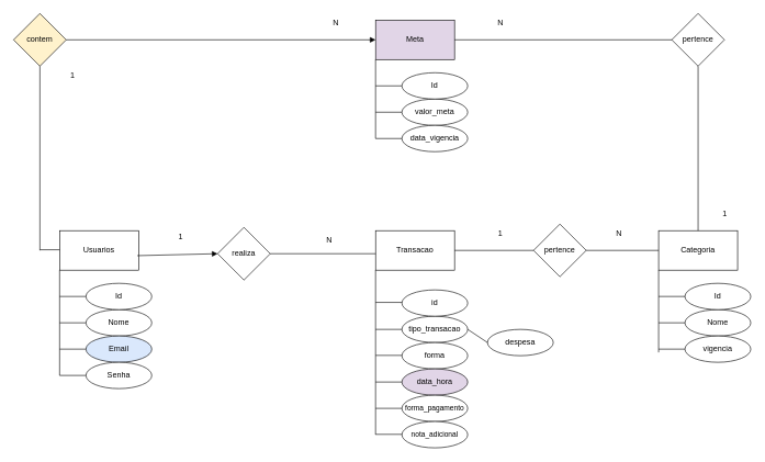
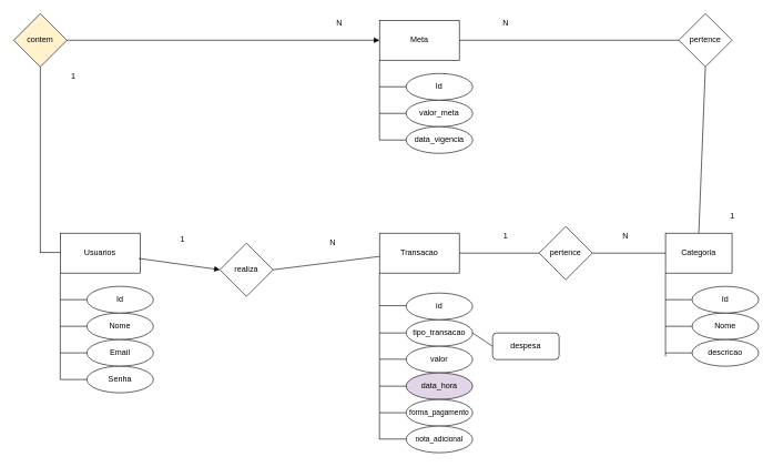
  <mxCell id="0" />
  <mxCell id="1" parent="0" />
  <mxCell id="2" value="Usuarios" style="rounded=0;whiteSpace=wrap;html=1;" parent="1" vertex="1"><mxGeometry x="90" y="350" width="120" height="60" as="geometry" /></mxCell>
  <mxCell id="3" value="" style="endArrow=none;html=1;rounded=0;entryX=0;entryY=1;entryDx=0;entryDy=0;" parent="1" target="2" edge="1"><mxGeometry width="50" height="50" relative="1" as="geometry"><mxPoint x="90" y="570" as="sourcePoint" /><mxPoint x="300" y="470" as="targetPoint" /></mxGeometry></mxCell>
  <mxCell id="4" value="" style="endArrow=none;html=1;rounded=0;" parent="1" edge="1"><mxGeometry width="50" height="50" relative="1" as="geometry"><mxPoint x="90" y="490" as="sourcePoint" /><mxPoint x="130" y="490" as="targetPoint" /></mxGeometry></mxCell>
  <mxCell id="5" value="Nome" style="ellipse;whiteSpace=wrap;html=1;" parent="1" vertex="1"><mxGeometry x="130" y="470" width="100" height="40" as="geometry" /></mxCell>
  <mxCell id="6" value="" style="endArrow=none;html=1;rounded=0;" parent="1" edge="1"><mxGeometry width="50" height="50" relative="1" as="geometry"><mxPoint x="90" y="530" as="sourcePoint" /><mxPoint x="130" y="530" as="targetPoint" /></mxGeometry></mxCell>
- <mxCell id="7" value="Email" style="ellipse;whiteSpace=wrap;html=1;fillColor=#dae8fc;" parent="1" vertex="1"><mxGeometry x="130" y="510" width="100" height="40" as="geometry" /></mxCell>
+ <mxCell id="7" value="Email" style="ellipse;whiteSpace=wrap;html=1;" parent="1" vertex="1"><mxGeometry x="130" y="510" width="100" height="40" as="geometry" /></mxCell>
  <mxCell id="8" value="" style="endArrow=none;html=1;rounded=0;" parent="1" edge="1"><mxGeometry width="50" height="50" relative="1" as="geometry"><mxPoint x="90" y="570" as="sourcePoint" /><mxPoint x="130" y="570" as="targetPoint" /></mxGeometry></mxCell>
  <mxCell id="9" value="Senha" style="ellipse;whiteSpace=wrap;html=1;" parent="1" vertex="1"><mxGeometry x="130" y="550" width="100" height="40" as="geometry" /></mxCell>
  <mxCell id="10" value="Transacao" style="rounded=0;whiteSpace=wrap;html=1;" parent="1" vertex="1"><mxGeometry x="570" y="350" width="120" height="60" as="geometry" /></mxCell>
  <mxCell id="11" value="" style="endArrow=none;html=1;rounded=0;entryX=0;entryY=1;entryDx=0;entryDy=0;" parent="1" target="10" edge="1"><mxGeometry width="50" height="50" relative="1" as="geometry"><mxPoint x="570" y="660" as="sourcePoint" /><mxPoint x="780" y="470" as="targetPoint" /></mxGeometry></mxCell>
  <mxCell id="12" value="" style="endArrow=none;html=1;rounded=0;entryX=0;entryY=0.5;entryDx=0;entryDy=0;" parent="1" target="13" edge="1"><mxGeometry width="50" height="50" relative="1" as="geometry"><mxPoint x="570" y="500" as="sourcePoint" /><mxPoint x="610" y="540" as="targetPoint" /></mxGeometry></mxCell>
  <mxCell id="13" value="tipo_transacao" style="ellipse;whiteSpace=wrap;html=1;" parent="1" vertex="1"><mxGeometry x="610" y="480" width="100" height="40" as="geometry" /></mxCell>
  <mxCell id="14" value="" style="endArrow=none;html=1;rounded=0;" parent="1" edge="1"><mxGeometry width="50" height="50" relative="1" as="geometry"><mxPoint x="570" y="580" as="sourcePoint" /><mxPoint x="610" y="580" as="targetPoint" /></mxGeometry></mxCell>
- <mxCell id="15" value="forma" style="ellipse;whiteSpace=wrap;html=1;" parent="1" vertex="1"><mxGeometry x="610" y="520" width="100" height="40" as="geometry" /></mxCell>
+ <mxCell id="15" value="valor" style="ellipse;whiteSpace=wrap;html=1;" parent="1" vertex="1"><mxGeometry x="610" y="520" width="100" height="40" as="geometry" /></mxCell>
  <mxCell id="16" value="" style="endArrow=none;html=1;rounded=0;" parent="1" edge="1"><mxGeometry width="50" height="50" relative="1" as="geometry"><mxPoint x="570" y="620" as="sourcePoint" /><mxPoint x="610" y="620" as="targetPoint" /></mxGeometry></mxCell>
  <mxCell id="17" value="data_hora" style="ellipse;whiteSpace=wrap;html=1;fillColor=#e1d5e7;" parent="1" vertex="1"><mxGeometry x="610" y="560" width="100" height="40" as="geometry" /></mxCell>
  <mxCell id="18" value="" style="endArrow=none;html=1;rounded=0;" parent="1" edge="1"><mxGeometry width="50" height="50" relative="1" as="geometry"><mxPoint x="90" y="450" as="sourcePoint" /><mxPoint x="130" y="450" as="targetPoint" /></mxGeometry></mxCell>
  <mxCell id="19" value="Id" style="ellipse;whiteSpace=wrap;html=1;" parent="1" vertex="1"><mxGeometry x="130" y="430" width="100" height="40" as="geometry" /></mxCell>
  <mxCell id="20" value="id" style="ellipse;whiteSpace=wrap;html=1;" parent="1" vertex="1"><mxGeometry x="610" y="440" width="100" height="40" as="geometry" /></mxCell>
- <mxCell id="21" value="despesa" style="ellipse;whiteSpace=wrap;html=1;" parent="1" vertex="1"><mxGeometry x="740" y="500" width="100" height="40" as="geometry" /></mxCell>
+ <mxCell id="21" value="despesa" style="whiteSpace=wrap;html=1;rounded=1;" parent="1" vertex="1"><mxGeometry x="740" y="500" width="100" height="40" as="geometry" /></mxCell>
  <mxCell id="22" value="" style="endArrow=none;html=1;rounded=0;entryX=0;entryY=0.5;entryDx=0;entryDy=0;" parent="1" target="21" edge="1"><mxGeometry width="50" height="50" relative="1" as="geometry"><mxPoint x="710" y="500" as="sourcePoint" /><mxPoint x="750" y="490" as="targetPoint" /></mxGeometry></mxCell>
  <mxCell id="23" value="" style="endArrow=none;html=1;rounded=0;" parent="1" edge="1"><mxGeometry width="50" height="50" relative="1" as="geometry"><mxPoint x="570" y="459" as="sourcePoint" /><mxPoint x="610" y="459" as="targetPoint" /></mxGeometry></mxCell>
  <mxCell id="24" value="&lt;font style=&quot;font-size: 11px;&quot;&gt;forma_pagamento&lt;/font&gt;" style="ellipse;whiteSpace=wrap;html=1;" parent="1" vertex="1"><mxGeometry x="610" y="600" width="100" height="40" as="geometry" /></mxCell>
  <mxCell id="25" value="&lt;span style=&quot;font-size: 11px;&quot;&gt;nota_adicional&lt;/span&gt;" style="ellipse;whiteSpace=wrap;html=1;" parent="1" vertex="1"><mxGeometry x="610" y="640" width="100" height="40" as="geometry" /></mxCell>
  <mxCell id="26" value="" style="endArrow=none;html=1;rounded=0;" parent="1" edge="1"><mxGeometry width="50" height="50" relative="1" as="geometry"><mxPoint x="570" y="659.5" as="sourcePoint" /><mxPoint x="610" y="659.5" as="targetPoint" /></mxGeometry></mxCell>
- <mxCell id="27" value="Categoria" style="rounded=0;whiteSpace=wrap;html=1;" parent="1" vertex="1"><mxGeometry x="1000" y="350" width="120" height="60" as="geometry" /></mxCell>
+ <mxCell id="27" value="Categoria" style="rounded=0;whiteSpace=wrap;html=1;" parent="1" vertex="1"><mxGeometry x="1000" y="350" width="100" height="60" as="geometry" /></mxCell>
  <mxCell id="28" value="" style="endArrow=none;html=1;rounded=0;entryX=0;entryY=1;entryDx=0;entryDy=0;" parent="1" target="27" edge="1"><mxGeometry width="50" height="50" relative="1" as="geometry"><mxPoint x="1000" y="535" as="sourcePoint" /><mxPoint x="1210" y="470" as="targetPoint" /></mxGeometry></mxCell>
  <mxCell id="29" value="" style="endArrow=none;html=1;rounded=0;" parent="1" edge="1"><mxGeometry width="50" height="50" relative="1" as="geometry"><mxPoint x="1000" y="490" as="sourcePoint" /><mxPoint x="1040" y="490" as="targetPoint" /></mxGeometry></mxCell>
  <mxCell id="30" value="Nome" style="ellipse;whiteSpace=wrap;html=1;" parent="1" vertex="1"><mxGeometry x="1040" y="470" width="100" height="40" as="geometry" /></mxCell>
  <mxCell id="31" value="" style="endArrow=none;html=1;rounded=0;" parent="1" edge="1"><mxGeometry width="50" height="50" relative="1" as="geometry"><mxPoint x="1000" y="530" as="sourcePoint" /><mxPoint x="1040" y="530" as="targetPoint" /></mxGeometry></mxCell>
- <mxCell id="32" value="vigencia" style="ellipse;whiteSpace=wrap;html=1;" parent="1" vertex="1"><mxGeometry x="1040" y="510" width="100" height="40" as="geometry" /></mxCell>
+ <mxCell id="32" value="descricao" style="ellipse;whiteSpace=wrap;html=1;" parent="1" vertex="1"><mxGeometry x="1040" y="510" width="100" height="40" as="geometry" /></mxCell>
  <mxCell id="33" value="" style="endArrow=none;html=1;rounded=0;" parent="1" edge="1"><mxGeometry width="50" height="50" relative="1" as="geometry"><mxPoint x="1000" y="450" as="sourcePoint" /><mxPoint x="1040" y="450" as="targetPoint" /></mxGeometry></mxCell>
  <mxCell id="34" value="Id" style="ellipse;whiteSpace=wrap;html=1;" parent="1" vertex="1"><mxGeometry x="1040" y="430" width="100" height="40" as="geometry" /></mxCell>
- <mxCell id="35" value="Meta" style="rounded=0;whiteSpace=wrap;html=1;fillColor=#e1d5e7;" parent="1" vertex="1"><mxGeometry x="570" y="30" width="120" height="60" as="geometry" /></mxCell>
+ <mxCell id="35" value="Meta" style="rounded=0;whiteSpace=wrap;html=1;" parent="1" vertex="1"><mxGeometry x="570" y="30" width="120" height="60" as="geometry" /></mxCell>
  <mxCell id="36" value="" style="endArrow=none;html=1;rounded=0;entryX=0;entryY=1;entryDx=0;entryDy=0;" parent="1" target="35" edge="1"><mxGeometry width="50" height="50" relative="1" as="geometry"><mxPoint x="570" y="210" as="sourcePoint" /><mxPoint x="780" y="150" as="targetPoint" /></mxGeometry></mxCell>
  <mxCell id="37" value="" style="endArrow=none;html=1;rounded=0;" parent="1" edge="1"><mxGeometry width="50" height="50" relative="1" as="geometry"><mxPoint x="570" y="170" as="sourcePoint" /><mxPoint x="610" y="170" as="targetPoint" /></mxGeometry></mxCell>
  <mxCell id="38" value="valor_meta" style="ellipse;whiteSpace=wrap;html=1;" parent="1" vertex="1"><mxGeometry x="610" y="150" width="100" height="40" as="geometry" /></mxCell>
  <mxCell id="39" value="" style="endArrow=none;html=1;rounded=0;" parent="1" edge="1"><mxGeometry width="50" height="50" relative="1" as="geometry"><mxPoint x="570" y="210" as="sourcePoint" /><mxPoint x="610" y="210" as="targetPoint" /></mxGeometry></mxCell>
  <mxCell id="40" value="data_vigencia" style="ellipse;whiteSpace=wrap;html=1;" parent="1" vertex="1"><mxGeometry x="610" width="100" height="40" as="geometry" y="190" /></mxCell>
  <mxCell id="41" value="" style="endArrow=none;html=1;rounded=0;" parent="1" edge="1"><mxGeometry width="50" height="50" relative="1" as="geometry"><mxPoint x="570" y="130" as="sourcePoint" /><mxPoint x="610" y="130" as="targetPoint" /></mxGeometry></mxCell>
  <mxCell id="42" value="Id" style="ellipse;whiteSpace=wrap;html=1;" parent="1" vertex="1"><mxGeometry x="610" y="110" width="100" height="40" as="geometry" /></mxCell>
- <mxCell id="43" value="realiza" style="rhombus;whiteSpace=wrap;html=1;" parent="1" vertex="1"><mxGeometry x="330" y="345" width="80" height="80" as="geometry" /></mxCell>
+ <mxCell id="43" value="realiza" style="rhombus;whiteSpace=wrap;html=1;" parent="1" vertex="1"><mxGeometry x="330" y="365" width="80" height="80" as="geometry" /></mxCell>
  <mxCell id="44" value="" style="endArrow=block;html=1;rounded=0;entryX=0;entryY=0.5;entryDx=0;entryDy=0;exitX=0.983;exitY=0.633;exitDx=0;exitDy=0;exitPerimeter=0;" parent="1" source="2" target="43" edge="1"><mxGeometry width="50" height="50" relative="1" as="geometry"><mxPoint x="210" y="385" as="sourcePoint" /><mxPoint x="260" y="335" as="targetPoint" /></mxGeometry></mxCell>
  <mxCell id="45" value="" style="endArrow=none;html=1;rounded=0;exitX=1;exitY=0.5;exitDx=0;exitDy=0;" parent="1" source="43" edge="1"><mxGeometry width="50" height="50" relative="1" as="geometry"><mxPoint x="434" y="395" as="sourcePoint" /><mxPoint x="570" y="385" as="targetPoint" /></mxGeometry></mxCell>
  <mxCell id="46" value="" style="endArrow=none;html=1;rounded=0;entryX=0;entryY=0.5;entryDx=0;entryDy=0;exitX=1;exitY=0.5;exitDx=0;exitDy=0;" parent="1" source="49" target="27" edge="1"><mxGeometry width="50" height="50" relative="1" as="geometry"><mxPoint x="910" y="400" as="sourcePoint" /><mxPoint x="960" y="350" as="targetPoint" /></mxGeometry></mxCell>
  <mxCell id="47" value="1" style="text;html=1;align=center;verticalAlign=middle;whiteSpace=wrap;rounded=0;" parent="1" vertex="1"><mxGeometry x="244" y="345" width="60" height="30" as="geometry" /></mxCell>
  <mxCell id="48" value="N" style="text;html=1;align=center;verticalAlign=middle;whiteSpace=wrap;rounded=0;" parent="1" vertex="1"><mxGeometry x="470" y="350" width="60" height="30" as="geometry" /></mxCell>
  <mxCell id="49" value="pertence" style="rhombus;whiteSpace=wrap;html=1;" parent="1" vertex="1"><mxGeometry x="810" y="340" width="80" height="80" as="geometry" /></mxCell>
  <mxCell id="50" value="" style="endArrow=none;html=1;rounded=0;exitX=1;exitY=0.5;exitDx=0;exitDy=0;" parent="1" target="49" edge="1"><mxGeometry width="50" height="50" relative="1" as="geometry"><mxPoint x="690" y="380" as="sourcePoint" /><mxPoint x="790" y="390" as="targetPoint" /></mxGeometry></mxCell>
  <mxCell id="51" value="1" style="text;html=1;align=center;verticalAlign=middle;whiteSpace=wrap;rounded=0;" parent="1" vertex="1"><mxGeometry x="730" y="340" width="60" height="30" as="geometry" /></mxCell>
  <mxCell id="52" value="N" style="text;html=1;align=center;verticalAlign=middle;whiteSpace=wrap;rounded=0;" parent="1" vertex="1"><mxGeometry x="910" y="340" width="60" height="30" as="geometry" /></mxCell>
  <mxCell id="53" value="contem" style="rhombus;whiteSpace=wrap;html=1;fillColor=#fff2cc;" parent="1" vertex="1"><mxGeometry x="20" y="20" width="80" height="80" as="geometry" /></mxCell>
  <mxCell id="54" value="" style="endArrow=none;html=1;rounded=0;entryX=0;entryY=0.5;entryDx=0;entryDy=0;" parent="1" edge="1"><mxGeometry width="50" height="50" relative="1" as="geometry"><mxPoint x="60" y="379" as="sourcePoint" /><mxPoint x="90" y="379" as="targetPoint" /></mxGeometry></mxCell>
  <mxCell id="55" value="" style="endArrow=none;html=1;rounded=0;exitX=0.5;exitY=1;exitDx=0;exitDy=0;" parent="1" source="53" edge="1"><mxGeometry width="50" height="50" relative="1" as="geometry"><mxPoint x="-20" y="100" as="sourcePoint" /><mxPoint x="60" y="380" as="targetPoint" /></mxGeometry></mxCell>
  <mxCell id="56" value="" style="endArrow=block;html=1;rounded=0;entryX=0;entryY=0.5;entryDx=0;entryDy=0;exitX=1;exitY=0.5;exitDx=0;exitDy=0;" parent="1" source="53" target="35" edge="1"><mxGeometry width="50" height="50" relative="1" as="geometry"><mxPoint x="157" y="70" as="sourcePoint" /><mxPoint x="717" y="70" as="targetPoint" /></mxGeometry></mxCell>
  <mxCell id="57" value="1" style="text;html=1;align=center;verticalAlign=middle;whiteSpace=wrap;rounded=0;" parent="1" vertex="1"><mxGeometry x="80" y="100" width="60" height="30" as="geometry" /></mxCell>
  <mxCell id="58" value="N" style="text;html=1;align=center;verticalAlign=middle;whiteSpace=wrap;rounded=0;" parent="1" vertex="1"><mxGeometry x="480" y="20" width="60" height="30" as="geometry" /></mxCell>
  <mxCell id="59" value="pertence" style="rhombus;whiteSpace=wrap;html=1;" parent="1" vertex="1"><mxGeometry x="1020" y="20" width="80" height="80" as="geometry" /></mxCell>
  <mxCell id="60" value="" style="endArrow=none;html=1;rounded=0;exitX=0.5;exitY=1;exitDx=0;exitDy=0;entryX=0.5;entryY=0;entryDx=0;entryDy=0;" parent="1" source="59" target="27" edge="1"><mxGeometry width="50" height="50" relative="1" as="geometry"><mxPoint x="1060" y="110" as="sourcePoint" /><mxPoint x="1060" y="340" as="targetPoint" /></mxGeometry></mxCell>
  <mxCell id="61" value="" style="endArrow=none;html=1;rounded=0;entryX=0;entryY=0.5;entryDx=0;entryDy=0;exitX=1;exitY=0.5;exitDx=0;exitDy=0;" parent="1" source="35" target="59" edge="1"><mxGeometry width="50" height="50" relative="1" as="geometry"><mxPoint x="700" y="25" as="sourcePoint" /><mxPoint x="1020" y="35" as="targetPoint" /></mxGeometry></mxCell>
  <mxCell id="62" value="N" style="text;html=1;align=center;verticalAlign=middle;whiteSpace=wrap;rounded=0;" parent="1" vertex="1"><mxGeometry x="730" y="20" width="60" height="30" as="geometry" /></mxCell>
  <mxCell id="63" value="1" style="text;html=1;align=center;verticalAlign=middle;whiteSpace=wrap;rounded=0;" parent="1" vertex="1"><mxGeometry x="1071" y="310" width="60" height="30" as="geometry" /></mxCell>
  <mxCell id="64" value="" style="endArrow=none;html=1;rounded=0;entryX=0;entryY=0.5;entryDx=0;entryDy=0;" parent="1" edge="1"><mxGeometry width="50" height="50" relative="1" as="geometry"><mxPoint x="570" y="539.5" as="sourcePoint" /><mxPoint x="610" y="539.5" as="targetPoint" /></mxGeometry></mxCell>
